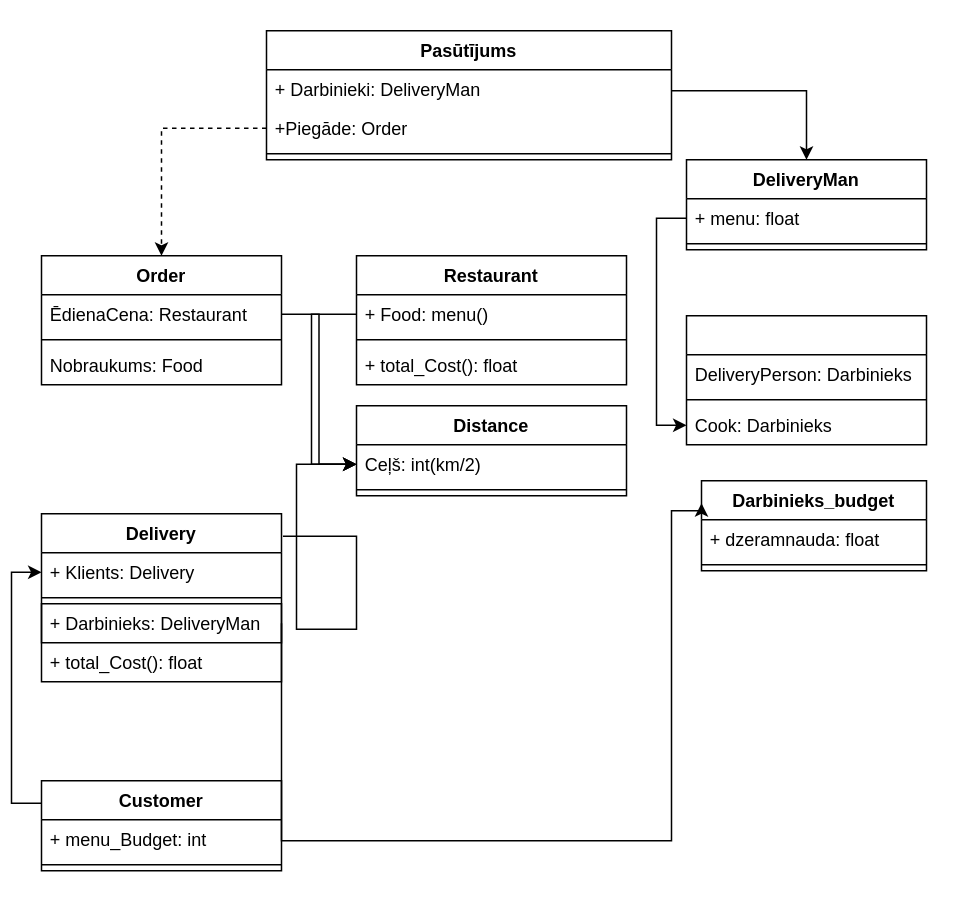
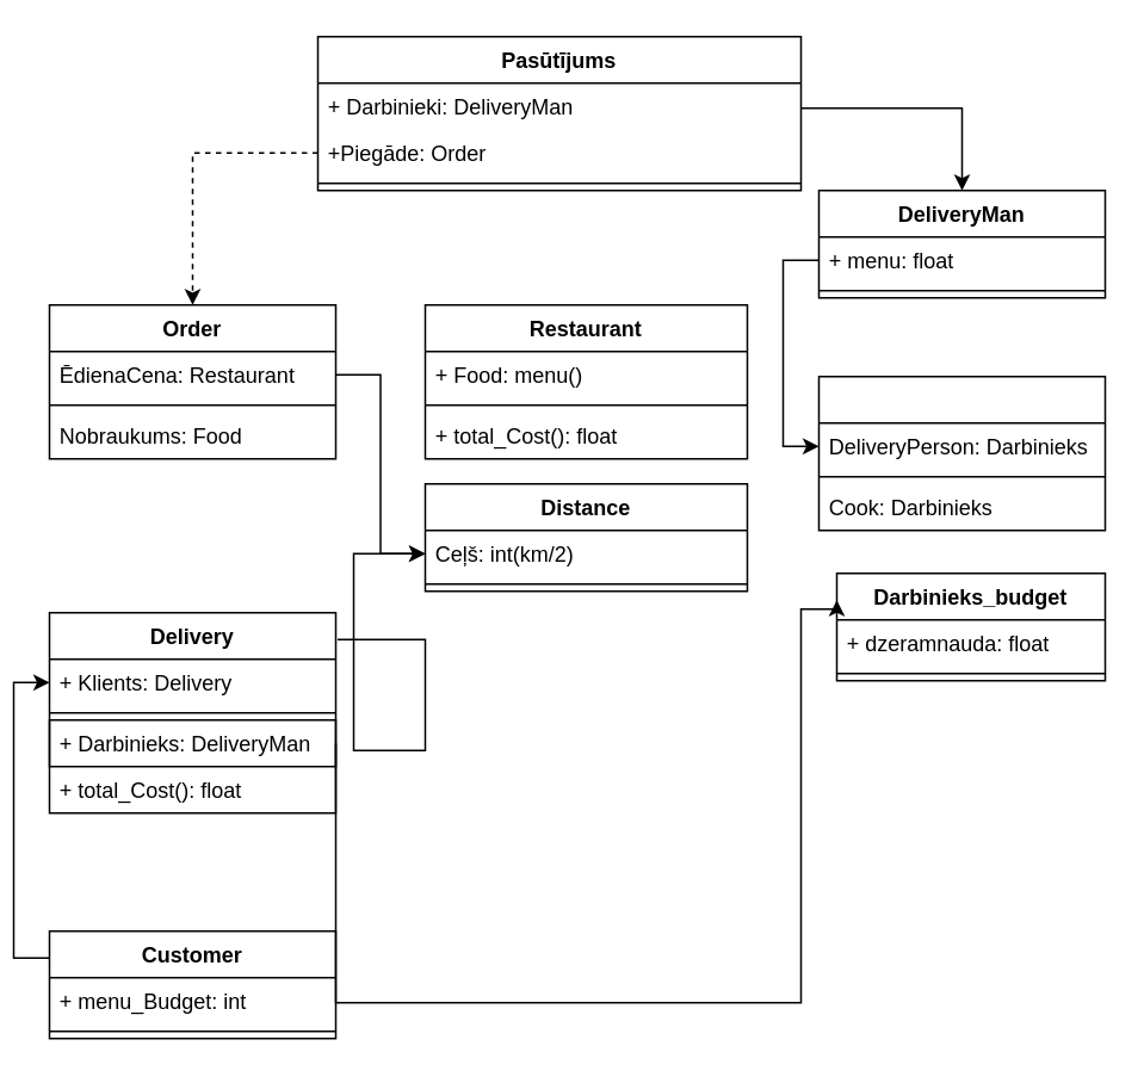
  <mxCell id="0" />
  <mxCell id="1" parent="0" />
  <mxCell id="2" value="Pasūtījums" style="swimlane;fontStyle=1;align=center;verticalAlign=top;childLayout=stackLayout;horizontal=1;startSize=26;horizontalStack=0;resizeParent=1;resizeParentMax=0;resizeLast=0;collapsible=1;marginBottom=0;" parent="1" vertex="1"><mxGeometry x="170" y="20" width="270" height="86" as="geometry" /></mxCell>
  <mxCell id="3" value="+ Darbinieki: DeliveryMan" style="text;strokeColor=none;fillColor=none;align=left;verticalAlign=top;spacingLeft=4;spacingRight=4;overflow=hidden;rotatable=0;points=[[0,0.5],[1,0.5]];portConstraint=eastwest;" parent="2" vertex="1"><mxGeometry y="26" width="270" height="26" as="geometry" /></mxCell>
  <mxCell id="4" value="+Piegāde: Order" style="text;strokeColor=none;fillColor=none;align=left;verticalAlign=top;spacingLeft=4;spacingRight=4;overflow=hidden;rotatable=0;points=[[0,0.5],[1,0.5]];portConstraint=eastwest;" parent="2" vertex="1"><mxGeometry y="52" width="270" height="26" as="geometry" /></mxCell>
  <mxCell id="5" value="" style="line;strokeWidth=1;fillColor=none;align=left;verticalAlign=middle;spacingTop=-1;spacingLeft=3;spacingRight=3;rotatable=0;labelPosition=right;points=[];portConstraint=eastwest;strokeColor=inherit;" parent="2" vertex="1"><mxGeometry y="78" width="270" height="8" as="geometry" /></mxCell>
  <mxCell id="6" value="DeliveryMan" style="swimlane;fontStyle=1;align=center;verticalAlign=top;childLayout=stackLayout;horizontal=1;startSize=26;horizontalStack=0;resizeParent=1;resizeParentMax=0;resizeLast=0;collapsible=1;marginBottom=0;" parent="1" vertex="1"><mxGeometry x="450" y="106" width="160" height="60" as="geometry" /></mxCell>
  <mxCell id="7" value="+ menu: float" style="text;strokeColor=none;fillColor=none;align=left;verticalAlign=top;spacingLeft=4;spacingRight=4;overflow=hidden;rotatable=0;points=[[0,0.5],[1,0.5]];portConstraint=eastwest;" parent="6" vertex="1"><mxGeometry y="26" width="160" height="26" as="geometry" /></mxCell>
  <mxCell id="8" value="" style="line;strokeWidth=1;fillColor=none;align=left;verticalAlign=middle;spacingTop=-1;spacingLeft=3;spacingRight=3;rotatable=0;labelPosition=right;points=[];portConstraint=eastwest;strokeColor=inherit;" parent="6" vertex="1"><mxGeometry y="52" width="160" height="8" as="geometry" /></mxCell>
  <mxCell id="9" value="Darbinieks_budget" style="swimlane;fontStyle=1;align=center;verticalAlign=top;childLayout=stackLayout;horizontal=1;startSize=26;horizontalStack=0;resizeParent=1;resizeParentMax=0;resizeLast=0;collapsible=1;marginBottom=0;" parent="1" vertex="1"><mxGeometry x="460" y="320" width="150" height="60" as="geometry" /></mxCell>
  <mxCell id="10" value="+ dzeramnauda: float" style="text;strokeColor=none;fillColor=none;align=left;verticalAlign=top;spacingLeft=4;spacingRight=4;overflow=hidden;rotatable=0;points=[[0,0.5],[1,0.5]];portConstraint=eastwest;" parent="9" vertex="1"><mxGeometry y="26" width="150" height="26" as="geometry" /></mxCell>
  <mxCell id="11" value="" style="line;strokeWidth=1;fillColor=none;align=left;verticalAlign=middle;spacingTop=-1;spacingLeft=3;spacingRight=3;rotatable=0;labelPosition=right;points=[];portConstraint=eastwest;strokeColor=inherit;" parent="9" vertex="1"><mxGeometry y="52" width="150" height="8" as="geometry" /></mxCell>
  <mxCell id="12" value="Restaurant" style="swimlane;fontStyle=1;align=center;verticalAlign=top;childLayout=stackLayout;horizontal=1;startSize=26;horizontalStack=0;resizeParent=1;resizeParentMax=0;resizeLast=0;collapsible=1;marginBottom=0;" parent="1" vertex="1"><mxGeometry x="230" y="170" width="180" height="86" as="geometry" /></mxCell>
  <mxCell id="13" value="+ Food: menu()" style="text;strokeColor=none;fillColor=none;align=left;verticalAlign=top;spacingLeft=4;spacingRight=4;overflow=hidden;rotatable=0;points=[[0,0.5],[1,0.5]];portConstraint=eastwest;" parent="12" vertex="1"><mxGeometry y="26" width="180" height="26" as="geometry" /></mxCell>
  <mxCell id="14" value="" style="line;strokeWidth=1;fillColor=none;align=left;verticalAlign=middle;spacingTop=-1;spacingLeft=3;spacingRight=3;rotatable=0;labelPosition=right;points=[];portConstraint=eastwest;strokeColor=inherit;" parent="12" vertex="1"><mxGeometry y="52" width="180" height="8" as="geometry" /></mxCell>
  <mxCell id="15" value="+ total_Cost(): float" style="text;strokeColor=none;fillColor=none;align=left;verticalAlign=top;spacingLeft=4;spacingRight=4;overflow=hidden;rotatable=0;points=[[0,0.5],[1,0.5]];portConstraint=eastwest;" parent="12" vertex="1"><mxGeometry y="60" width="180" height="26" as="geometry" /></mxCell>
  <mxCell id="16" value="Distance" style="swimlane;fontStyle=1;align=center;verticalAlign=top;childLayout=stackLayout;horizontal=1;startSize=26;horizontalStack=0;resizeParent=1;resizeParentMax=0;resizeLast=0;collapsible=1;marginBottom=0;" parent="1" vertex="1"><mxGeometry x="230" y="270" width="180" height="60" as="geometry" /></mxCell>
  <mxCell id="17" value="Ceļš: int(km/2)" style="text;strokeColor=none;fillColor=none;align=left;verticalAlign=top;spacingLeft=4;spacingRight=4;overflow=hidden;rotatable=0;points=[[0,0.5],[1,0.5]];portConstraint=eastwest;" parent="16" vertex="1"><mxGeometry y="26" width="180" height="26" as="geometry" /></mxCell>
  <mxCell id="18" value="" style="line;strokeWidth=1;fillColor=none;align=left;verticalAlign=middle;spacingTop=-1;spacingLeft=3;spacingRight=3;rotatable=0;labelPosition=right;points=[];portConstraint=eastwest;strokeColor=inherit;" parent="16" vertex="1"><mxGeometry y="52" width="180" height="8" as="geometry" /></mxCell>
- <mxCell id="19" style="edgeStyle=orthogonalEdgeStyle;rounded=0;orthogonalLoop=1;jettySize=auto;html=1;exitX=0;exitY=0.5;exitDx=0;exitDy=0;entryX=0;entryY=0.5;entryDx=0;entryDy=0;" parent="1" source="13" target="17" edge="1"><mxGeometry relative="1" as="geometry"><Array as="points"><mxPoint x="200" y="209" /><mxPoint x="200" y="309" /></Array></mxGeometry></mxCell>
  <mxCell id="20" style="edgeStyle=orthogonalEdgeStyle;rounded=0;orthogonalLoop=1;jettySize=auto;html=1;entryX=0;entryY=0.5;entryDx=0;entryDy=0;exitX=1.006;exitY=0.134;exitDx=0;exitDy=0;exitPerimeter=0;" parent="1" source="31" target="17" edge="1"><mxGeometry relative="1" as="geometry"><Array as="points"><mxPoint x="230" y="357" /><mxPoint x="230" y="419" /><mxPoint x="190" y="419" /><mxPoint x="190" y="309" /></Array><mxPoint x="210" y="410" as="sourcePoint" /></mxGeometry></mxCell>
  <mxCell id="21" style="edgeStyle=orthogonalEdgeStyle;rounded=0;orthogonalLoop=1;jettySize=auto;html=1;entryX=0.5;entryY=0;entryDx=0;entryDy=0;" parent="1" target="6" edge="1"><mxGeometry relative="1" as="geometry"><mxPoint x="440" y="60" as="sourcePoint" /><Array as="points"><mxPoint x="440" y="60" /><mxPoint x="530" y="60" /></Array></mxGeometry></mxCell>
  <mxCell id="22" value="Order" style="swimlane;fontStyle=1;align=center;verticalAlign=top;childLayout=stackLayout;horizontal=1;startSize=26;horizontalStack=0;resizeParent=1;resizeParentMax=0;resizeLast=0;collapsible=1;marginBottom=0;" parent="1" vertex="1"><mxGeometry x="20" y="170" width="160" height="86" as="geometry" /></mxCell>
  <mxCell id="23" value="ĒdienaCena: Restaurant" style="text;strokeColor=none;fillColor=none;align=left;verticalAlign=top;spacingLeft=4;spacingRight=4;overflow=hidden;rotatable=0;points=[[0,0.5],[1,0.5]];portConstraint=eastwest;" parent="22" vertex="1"><mxGeometry y="26" width="160" height="26" as="geometry" /></mxCell>
  <mxCell id="24" value="" style="line;strokeWidth=1;fillColor=none;align=left;verticalAlign=middle;spacingTop=-1;spacingLeft=3;spacingRight=3;rotatable=0;labelPosition=right;points=[];portConstraint=eastwest;strokeColor=inherit;" parent="22" vertex="1"><mxGeometry y="52" width="160" height="8" as="geometry" /></mxCell>
  <mxCell id="25" value="Nobraukums: Food" style="text;strokeColor=none;fillColor=none;align=left;verticalAlign=top;spacingLeft=4;spacingRight=4;overflow=hidden;rotatable=0;points=[[0,0.5],[1,0.5]];portConstraint=eastwest;" parent="22" vertex="1"><mxGeometry y="60" width="160" height="26" as="geometry" /></mxCell>
  <mxCell id="26" style="edgeStyle=orthogonalEdgeStyle;rounded=0;orthogonalLoop=1;jettySize=auto;html=1;exitX=0;exitY=0.5;exitDx=0;exitDy=0;dashed=1;" parent="1" source="4" target="22" edge="1"><mxGeometry relative="1" as="geometry" /></mxCell>
  <mxCell id="27" style="edgeStyle=orthogonalEdgeStyle;rounded=0;orthogonalLoop=1;jettySize=auto;html=1;exitX=0;exitY=0.25;exitDx=0;exitDy=0;entryX=0;entryY=0.5;entryDx=0;entryDy=0;" parent="1" source="28" target="32" edge="1"><mxGeometry relative="1" as="geometry" /></mxCell>
  <mxCell id="28" value="Customer" style="swimlane;fontStyle=1;align=center;verticalAlign=top;childLayout=stackLayout;horizontal=1;startSize=26;horizontalStack=0;resizeParent=1;resizeParentMax=0;resizeLast=0;collapsible=1;marginBottom=0;" parent="1" vertex="1"><mxGeometry x="20" y="520" width="160" height="60" as="geometry" /></mxCell>
  <mxCell id="29" value="+ menu_Budget: int" style="text;strokeColor=none;fillColor=none;align=left;verticalAlign=top;spacingLeft=4;spacingRight=4;overflow=hidden;rotatable=0;points=[[0,0.5],[1,0.5]];portConstraint=eastwest;" parent="28" vertex="1"><mxGeometry y="26" width="160" height="26" as="geometry" /></mxCell>
  <mxCell id="30" value="" style="line;strokeWidth=1;fillColor=none;align=left;verticalAlign=middle;spacingTop=-1;spacingLeft=3;spacingRight=3;rotatable=0;labelPosition=right;points=[];portConstraint=eastwest;strokeColor=inherit;" parent="28" vertex="1"><mxGeometry y="52" width="160" height="8" as="geometry" /></mxCell>
  <mxCell id="31" value="Delivery" style="swimlane;fontStyle=1;align=center;verticalAlign=top;childLayout=stackLayout;horizontal=1;startSize=26;horizontalStack=0;resizeParent=1;resizeParentMax=0;resizeLast=0;collapsible=1;marginBottom=0;" parent="1" vertex="1"><mxGeometry x="20" y="342" width="160" height="112" as="geometry" /></mxCell>
  <mxCell id="32" value="+ Klients: Delivery" style="text;strokeColor=none;fillColor=none;align=left;verticalAlign=top;spacingLeft=4;spacingRight=4;overflow=hidden;rotatable=0;points=[[0,0.5],[1,0.5]];portConstraint=eastwest;" parent="31" vertex="1"><mxGeometry y="26" width="160" height="26" as="geometry" /></mxCell>
  <mxCell id="33" value="" style="line;strokeWidth=1;fillColor=none;align=left;verticalAlign=middle;spacingTop=-1;spacingLeft=3;spacingRight=3;rotatable=0;labelPosition=right;points=[];portConstraint=eastwest;strokeColor=inherit;" parent="31" vertex="1"><mxGeometry y="52" width="160" height="8" as="geometry" /></mxCell>
  <mxCell id="34" value="+ Darbinieks: DeliveryMan" style="text;strokeColor=default;fillColor=none;align=left;verticalAlign=top;spacingLeft=4;spacingRight=4;overflow=hidden;rotatable=0;points=[[0,0.5],[1,0.5]];portConstraint=eastwest;" parent="31" vertex="1"><mxGeometry y="60" width="160" height="26" as="geometry" /></mxCell>
  <mxCell id="35" value="+ total_Cost(): float" style="text;strokeColor=none;fillColor=none;align=left;verticalAlign=top;spacingLeft=4;spacingRight=4;overflow=hidden;rotatable=0;points=[[0,0.5],[1,0.5]];portConstraint=eastwest;" parent="31" vertex="1"><mxGeometry y="86" width="160" height="26" as="geometry" /></mxCell>
  <mxCell id="36" style="edgeStyle=orthogonalEdgeStyle;rounded=0;orthogonalLoop=1;jettySize=auto;html=1;exitX=1;exitY=0.5;exitDx=0;exitDy=0;entryX=0;entryY=0.25;entryDx=0;entryDy=0;" parent="1" source="34" target="9" edge="1"><mxGeometry relative="1" as="geometry"><Array as="points"><mxPoint x="180" y="560" /><mxPoint x="440" y="560" /><mxPoint x="440" y="340" /><mxPoint x="460" y="340" /></Array></mxGeometry></mxCell>
  <mxCell id="37" style="edgeStyle=orthogonalEdgeStyle;rounded=0;orthogonalLoop=1;jettySize=auto;html=1;exitX=1;exitY=0.5;exitDx=0;exitDy=0;entryX=0;entryY=0.5;entryDx=0;entryDy=0;" parent="1" source="23" target="17" edge="1"><mxGeometry relative="1" as="geometry" /></mxCell>
  <mxCell id="38" value="" style="swimlane;fontStyle=1;align=center;verticalAlign=top;childLayout=stackLayout;horizontal=1;startSize=26;horizontalStack=0;resizeParent=1;resizeParentMax=0;resizeLast=0;collapsible=1;marginBottom=0;gradientColor=none;swimlaneFillColor=none;fillColor=none;strokeColor=default;" vertex="1" parent="1"><mxGeometry x="450" y="210" width="160" height="86" as="geometry"><mxRectangle x="560" y="240" width="50" height="40" as="alternateBounds" /></mxGeometry></mxCell>
  <mxCell id="39" value="DeliveryPerson: Darbinieks" style="text;strokeColor=none;fillColor=none;align=left;verticalAlign=top;spacingLeft=4;spacingRight=4;overflow=hidden;rotatable=0;points=[[0,0.5],[1,0.5]];portConstraint=eastwest;" vertex="1" parent="38"><mxGeometry y="26" width="160" height="26" as="geometry" /></mxCell>
  <mxCell id="40" value="" style="line;strokeWidth=1;fillColor=none;align=left;verticalAlign=middle;spacingTop=-1;spacingLeft=3;spacingRight=3;rotatable=0;labelPosition=right;points=[];portConstraint=eastwest;strokeColor=inherit;" vertex="1" parent="38"><mxGeometry y="52" width="160" height="8" as="geometry" /></mxCell>
  <mxCell id="41" value="Cook: Darbinieks" style="text;strokeColor=none;fillColor=none;align=left;verticalAlign=top;spacingLeft=4;spacingRight=4;overflow=hidden;rotatable=0;points=[[0,0.5],[1,0.5]];portConstraint=eastwest;" vertex="1" parent="38"><mxGeometry y="60" width="160" height="26" as="geometry" /></mxCell>
- <mxCell id="42" style="edgeStyle=orthogonalEdgeStyle;rounded=0;orthogonalLoop=1;jettySize=auto;html=1;entryX=0;entryY=0.5;entryDx=0;entryDy=0;" edge="1" parent="1" source="7" target="41"><mxGeometry relative="1" as="geometry"><mxPoint x="450" y="145" as="sourcePoint" /><mxPoint x="640" y="290" as="targetPoint" /></mxGeometry></mxCell>
+ <mxCell id="43" style="edgeStyle=orthogonalEdgeStyle;rounded=0;orthogonalLoop=1;jettySize=auto;html=1;exitX=0;exitY=0.5;exitDx=0;exitDy=0;entryX=0;entryY=0.5;entryDx=0;entryDy=0;" edge="1" parent="1" source="7" target="39"><mxGeometry relative="1" as="geometry" /></mxCell>
